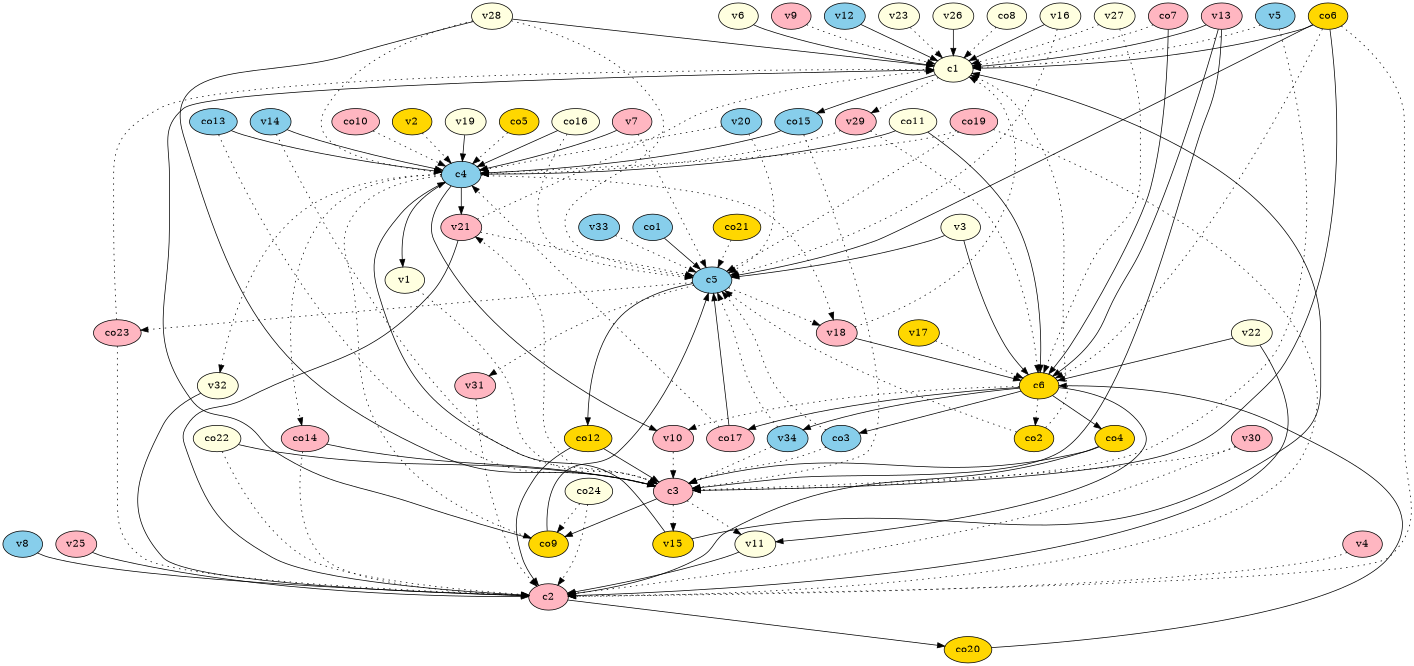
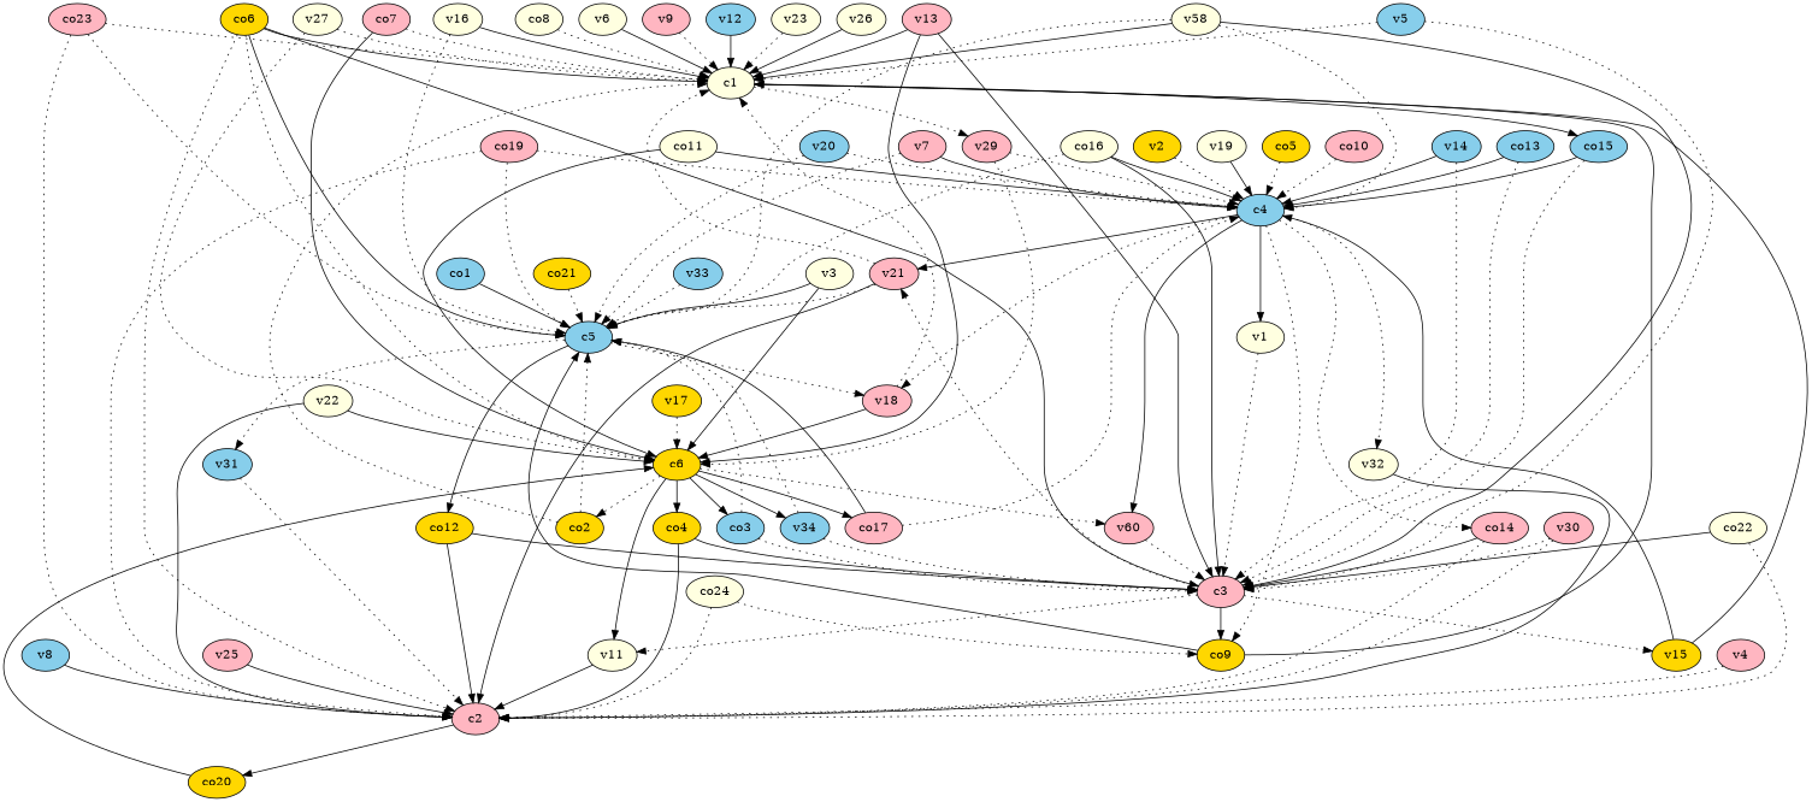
  strict digraph {
    node [fillcolor=lightpink style=filled]
    edge [style=dotted weight=1]
    c1 [fillcolor=lightyellow]
    v29
    co15 [fillcolor=skyblue]
    c4 [fillcolor=skyblue]
    c6 [fillcolor=gold]
    c3
    co20 [fillcolor=gold]
    c2
    v11 [fillcolor=lightyellow]
    v15 [fillcolor=gold]
    v21
    co9 [fillcolor=gold]
    c5 [fillcolor=skyblue]
    v1 [fillcolor=lightyellow]
-   v10
+   v10 [label=v60]
    v18
    v32 [fillcolor=lightyellow]
    co14
-   v31
+   v31 [fillcolor=skyblue]
    co12 [fillcolor=gold]
    co23
    v34 [fillcolor=skyblue]
    co2 [fillcolor=gold]
    co3 [fillcolor=skyblue]
    co4 [fillcolor=gold]
    co17
    v2 [fillcolor=gold]
    v3 [fillcolor=lightyellow]
    v4
    v5 [fillcolor=skyblue]
    v6 [fillcolor=lightyellow]
    v7
    v8 [fillcolor=skyblue]
    v9
    v12 [fillcolor=skyblue]
    v13
    v14 [fillcolor=skyblue]
    v16 [fillcolor=lightyellow]
    v17 [fillcolor=gold]
    v19 [fillcolor=lightyellow]
    v20 [fillcolor=skyblue]
    v22 [fillcolor=lightyellow]
    v23 [fillcolor=lightyellow]
    v25
    v26 [fillcolor=lightyellow]
    v27 [fillcolor=lightyellow]
-   v28 [fillcolor=lightyellow]
+   v28 [fillcolor=lightyellow label=v58]
    v30
    v33 [fillcolor=skyblue]
    co1 [fillcolor=skyblue]
    co5 [fillcolor=gold]
    co6 [fillcolor=gold]
    co7
    co8 [fillcolor=lightyellow]
    co10
    co11 [fillcolor=lightyellow]
    co13 [fillcolor=skyblue]
    co16 [fillcolor=lightyellow]
    co19
    co21 [fillcolor=gold]
    co22 [fillcolor=lightyellow]
    co24 [fillcolor=lightyellow]
    c1 -> v29
    c1 -> co15 [style=solid]
    v29 -> c4
    v29 -> c6
    co15 -> c4 [style=solid]
    co15 -> c3
    c4 -> v21 [style=solid]
    c4 -> co9
    c4 -> v1 [style=solid]
    c4 -> v10 [style=solid]
    c4 -> v18
    c4 -> v32
    c4 -> co14
    c6 -> v11 [style=solid]
    c6 -> v10
    c6 -> v34 [style=solid]
    c6 -> co2
    c6 -> co3 [style=solid]
    c6 -> co4 [style=solid]
    c6 -> co17 [style=solid]
    c3 -> v11
    c3 -> v15
    c3 -> v21
    c3 -> co9 [style=solid]
    co20 -> c6 [style=solid]
    c2 -> co20 [style=solid]
    v11 -> c2 [style=solid]
    v15 -> c1 [style=solid]
    v15 -> c4 [style=solid]
    v21 -> c1
    v21 -> c2 [style=solid]
    v21 -> c5
    co9 -> c1 [style=solid]
    co9 -> c5 [style=solid]
    c5 -> v18
    c5 -> v31
    c5 -> co12 [style=solid]
-   c5 -> co23
+   co23 -> c5
    v1 -> c3
    v10 -> c3
    v18 -> c1
    v18 -> c6 [style=solid]
    v32 -> c2 [style=solid]
    co14 -> c3 [style=solid]
    co14 -> c2
    v31 -> c2
    co12 -> c3 [style=solid]
    co12 -> c2 [style=solid]
    co23 -> c1
    co23 -> c2
    v34 -> c3
    v34 -> c5
    co2 -> c1
    co2 -> c5
    co3 -> c3
    co3 -> c5
    co4 -> c3 [style=solid]
    co4 -> c2 [style=solid]
    co17 -> c4
    co17 -> c5 [style=solid]
    v2 -> c4
    v3 -> c6 [style=solid]
    v3 -> c5 [style=solid]
    v4 -> c2
    v5 -> c1
    v5 -> c3
    v6 -> c1 [style=solid]
    v7 -> c4 [style=solid]
    v7 -> c5
    v8 -> c2 [style=solid]
    v9 -> c1
    v12 -> c1 [style=solid]
    v13 -> c1 [style=solid]
    v13 -> c6 [style=solid]
    v13 -> c3 [style=solid]
    v14 -> c4 [style=solid]
    v14 -> c3
    v16 -> c1 [style=solid]
    v16 -> c5
    v17 -> c6
    v19 -> c4 [style=solid]
    v20 -> c4
    v20 -> c5
    v22 -> c6 [style=solid]
    v22 -> c2 [style=solid]
    v23 -> c1
    v25 -> c2 [style=solid]
    v26 -> c1 [style=solid]
    v27 -> c1
    v27 -> c6
    v28 -> c1 [style=solid]
    v28 -> c4
    v28 -> c3 [style=solid]
    v28 -> c5
    v30 -> c3
    v30 -> c2
    v33 -> c5
    co1 -> c5 [style=solid]
    co5 -> c4
    co6 -> c1 [style=solid]
    co6 -> c6
    co6 -> c3 [style=solid]
    co6 -> c2
    co6 -> c5 [style=solid]
    co7 -> c1
    co7 -> c6 [style=solid]
    co8 -> c1
    co10 -> c4
    co11 -> c4 [style=solid]
    co11 -> c6 [style=solid]
    co13 -> c4 [style=solid]
    co13 -> c3
    co16 -> c4 [style=solid]
+   co16 -> c3 [style=solid]
    co16 -> c5
    co19 -> c4
    co19 -> c2
    co19 -> c5
    co21 -> c5
    co22 -> c3 [style=solid]
    co22 -> c2
    co24 -> c2
    co24 -> co9
  }
